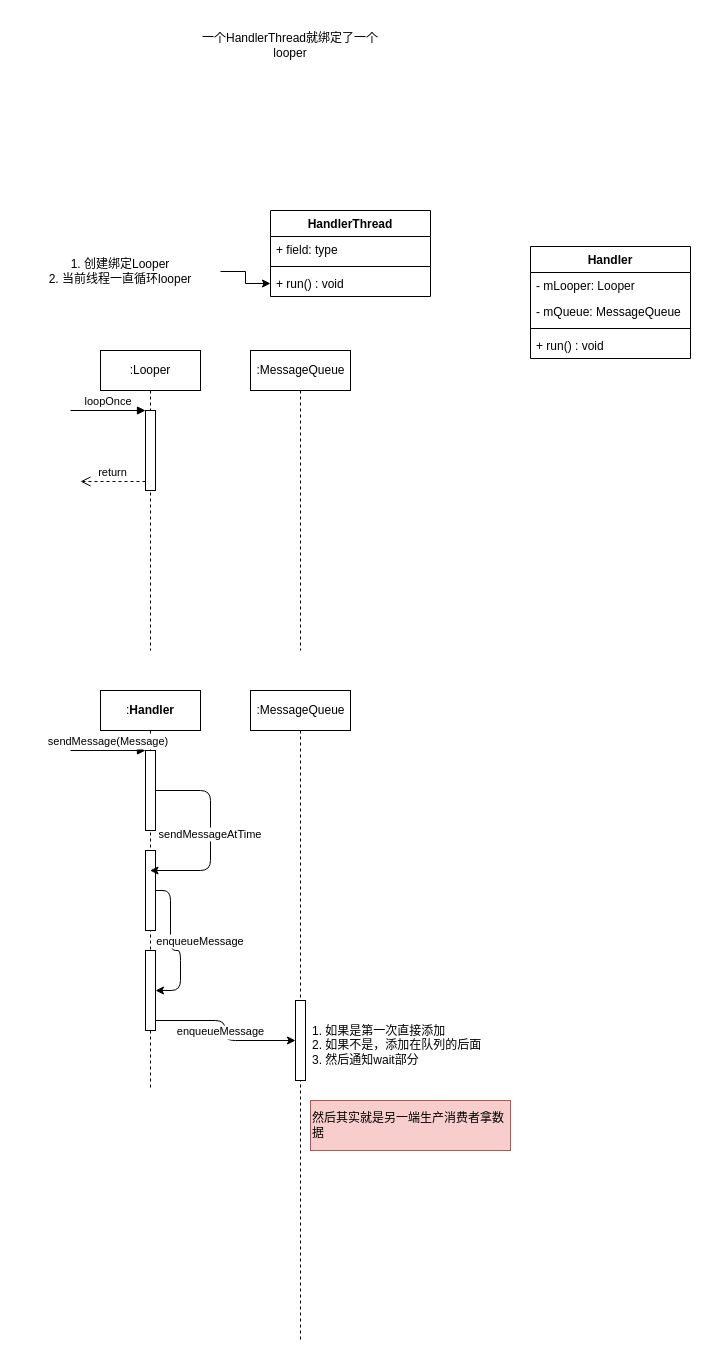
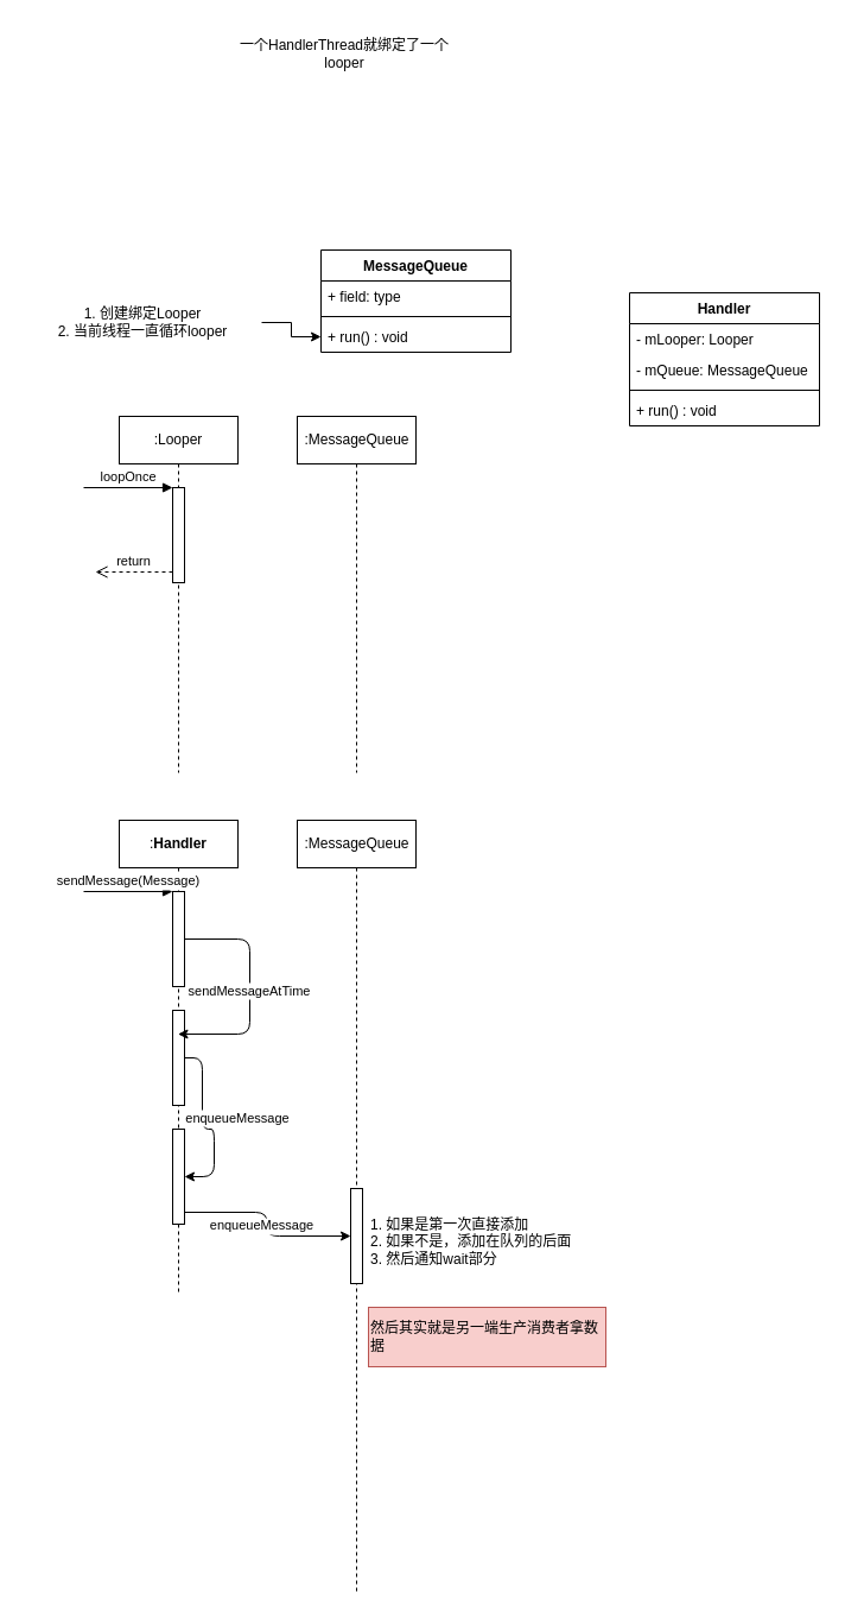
  <mxCell id="0" />
  <mxCell id="1" parent="0" />
- <mxCell id="2" value="HandlerThread" style="swimlane;fontStyle=1;align=center;verticalAlign=top;childLayout=stackLayout;horizontal=1;startSize=26;horizontalStack=0;resizeParent=1;resizeParentMax=0;resizeLast=0;collapsible=1;marginBottom=0;" vertex="1" parent="1"><mxGeometry x="270" y="210" width="160" height="86" as="geometry" /></mxCell>
+ <mxCell id="2" value="MessageQueue" style="swimlane;fontStyle=1;align=center;verticalAlign=top;childLayout=stackLayout;horizontal=1;startSize=26;horizontalStack=0;resizeParent=1;resizeParentMax=0;resizeLast=0;collapsible=1;marginBottom=0;" vertex="1" parent="1"><mxGeometry x="270" y="210" width="160" height="86" as="geometry" /></mxCell>
  <mxCell id="3" value="+ field: type" style="text;strokeColor=none;fillColor=none;align=left;verticalAlign=top;spacingLeft=4;spacingRight=4;overflow=hidden;rotatable=0;points=[[0,0.5],[1,0.5]];portConstraint=eastwest;" vertex="1" parent="2"><mxGeometry y="26" width="160" height="26" as="geometry" /></mxCell>
  <mxCell id="4" value="" style="line;strokeWidth=1;fillColor=none;align=left;verticalAlign=middle;spacingTop=-1;spacingLeft=3;spacingRight=3;rotatable=0;labelPosition=right;points=[];portConstraint=eastwest;" vertex="1" parent="2"><mxGeometry y="52" width="160" height="8" as="geometry" /></mxCell>
  <mxCell id="5" value="+ run() : void&#10;" style="text;strokeColor=none;fillColor=none;align=left;verticalAlign=top;spacingLeft=4;spacingRight=4;overflow=hidden;rotatable=0;points=[[0,0.5],[1,0.5]];portConstraint=eastwest;" vertex="1" parent="2"><mxGeometry y="60" width="160" height="26" as="geometry" /></mxCell>
  <mxCell id="6" value="一个HandlerThread就绑定了一个looper" style="text;html=1;strokeColor=none;fillColor=none;align=center;verticalAlign=middle;whiteSpace=wrap;rounded=0;" vertex="1" parent="1"><mxGeometry x="190" y="20" width="200" height="50" as="geometry" /></mxCell>
  <mxCell id="7" style="edgeStyle=orthogonalEdgeStyle;rounded=0;orthogonalLoop=1;jettySize=auto;html=1;" edge="1" parent="1" source="8" target="5"><mxGeometry relative="1" as="geometry" /></mxCell>
  <mxCell id="8" value="1. 创建绑定Looper&lt;br&gt;2. 当前线程一直循环looper" style="text;html=1;strokeColor=none;fillColor=none;align=center;verticalAlign=middle;whiteSpace=wrap;rounded=0;" vertex="1" parent="1"><mxGeometry x="20" y="246" width="200" height="50" as="geometry" /></mxCell>
  <mxCell id="9" value=":Looper" style="shape=umlLifeline;perimeter=lifelinePerimeter;whiteSpace=wrap;html=1;container=1;collapsible=0;recursiveResize=0;outlineConnect=0;" vertex="1" parent="1"><mxGeometry x="100" y="350" width="100" height="300" as="geometry" /></mxCell>
  <mxCell id="10" value="" style="html=1;points=[];perimeter=orthogonalPerimeter;" vertex="1" parent="9"><mxGeometry x="45" y="60" width="10" height="80" as="geometry" /></mxCell>
  <mxCell id="11" value="loopOnce" style="verticalAlign=bottom;endArrow=block;entryX=0;entryY=0;rounded=0;" edge="1" target="10" parent="9"><mxGeometry relative="1" as="geometry"><mxPoint x="-30" y="60" as="sourcePoint" /></mxGeometry></mxCell>
  <mxCell id="12" value="return" style="html=1;verticalAlign=bottom;endArrow=open;dashed=1;endSize=8;exitX=0;exitY=0.95;rounded=0;" edge="1" parent="9"><mxGeometry relative="1" as="geometry"><mxPoint x="-20" y="131" as="targetPoint" /><mxPoint x="45.0" y="131.0" as="sourcePoint" /></mxGeometry></mxCell>
  <mxCell id="13" value=":MessageQueue" style="shape=umlLifeline;perimeter=lifelinePerimeter;container=1;collapsible=0;recursiveResize=0;outlineConnect=0;html=1;" vertex="1" parent="1"><mxGeometry x="250" y="350" width="100" height="300" as="geometry" /></mxCell>
  <mxCell id="14" value=":&lt;span style=&quot;font-weight: 700;&quot;&gt;Handler&lt;/span&gt;" style="shape=umlLifeline;perimeter=lifelinePerimeter;whiteSpace=wrap;html=1;container=1;collapsible=0;recursiveResize=0;outlineConnect=0;" vertex="1" parent="1"><mxGeometry x="100" y="690" width="100" height="400" as="geometry" /></mxCell>
  <mxCell id="15" value="" style="html=1;points=[];perimeter=orthogonalPerimeter;" vertex="1" parent="14"><mxGeometry x="45" y="60" width="10" height="80" as="geometry" /></mxCell>
  <mxCell id="16" value="sendMessage(Message)" style="verticalAlign=bottom;endArrow=block;entryX=0;entryY=0;rounded=0;" edge="1" parent="14" target="15"><mxGeometry relative="1" as="geometry"><mxPoint x="-30" y="60" as="sourcePoint" /></mxGeometry></mxCell>
  <mxCell id="17" value="enqueueMessage" style="edgeStyle=orthogonalEdgeStyle;rounded=1;orthogonalLoop=1;jettySize=auto;html=0;" edge="1" parent="14" source="18" target="20"><mxGeometry x="0.133" y="22" relative="1" as="geometry"><Array as="points"><mxPoint x="70" y="200" /><mxPoint x="70" y="260" /><mxPoint x="80" y="260" /><mxPoint x="80" y="300" /></Array><mxPoint x="-2" y="-10" as="offset" /></mxGeometry></mxCell>
  <mxCell id="18" value="" style="html=1;points=[];perimeter=orthogonalPerimeter;" vertex="1" parent="14"><mxGeometry x="45" y="160" width="10" height="80" as="geometry" /></mxCell>
  <mxCell id="19" value="sendMessageAtTime" style="edgeStyle=orthogonalEdgeStyle;rounded=1;orthogonalLoop=1;jettySize=auto;html=0;" edge="1" parent="14" source="15" target="14"><mxGeometry relative="1" as="geometry"><Array as="points"><mxPoint x="110" y="100" /><mxPoint x="110" y="180" /></Array></mxGeometry></mxCell>
  <mxCell id="20" value="" style="html=1;points=[];perimeter=orthogonalPerimeter;" vertex="1" parent="14"><mxGeometry x="45" y="260" width="10" height="80" as="geometry" /></mxCell>
  <mxCell id="21" value=":MessageQueue" style="shape=umlLifeline;perimeter=lifelinePerimeter;container=1;collapsible=0;recursiveResize=0;outlineConnect=0;html=1;" vertex="1" parent="1"><mxGeometry x="250" y="690" width="100" height="650" as="geometry" /></mxCell>
  <mxCell id="22" value="" style="html=1;points=[];perimeter=orthogonalPerimeter;" vertex="1" parent="21"><mxGeometry x="45" y="310" width="10" height="80" as="geometry" /></mxCell>
  <mxCell id="23" value="Handler" style="swimlane;fontStyle=1;align=center;verticalAlign=top;childLayout=stackLayout;horizontal=1;startSize=26;horizontalStack=0;resizeParent=1;resizeParentMax=0;resizeLast=0;collapsible=1;marginBottom=0;" vertex="1" parent="1"><mxGeometry x="530" y="246" width="160" height="112" as="geometry" /></mxCell>
  <mxCell id="24" value="- mLooper: Looper" style="text;strokeColor=none;fillColor=none;align=left;verticalAlign=top;spacingLeft=4;spacingRight=4;overflow=hidden;rotatable=0;points=[[0,0.5],[1,0.5]];portConstraint=eastwest;" vertex="1" parent="23"><mxGeometry y="26" width="160" height="26" as="geometry" /></mxCell>
  <mxCell id="25" value="- mQueue: MessageQueue" style="text;strokeColor=none;fillColor=none;align=left;verticalAlign=top;spacingLeft=4;spacingRight=4;overflow=hidden;rotatable=0;points=[[0,0.5],[1,0.5]];portConstraint=eastwest;" vertex="1" parent="23"><mxGeometry y="52" width="160" height="26" as="geometry" /></mxCell>
  <mxCell id="26" value="" style="line;strokeWidth=1;fillColor=none;align=left;verticalAlign=middle;spacingTop=-1;spacingLeft=3;spacingRight=3;rotatable=0;labelPosition=right;points=[];portConstraint=eastwest;" vertex="1" parent="23"><mxGeometry y="78" width="160" height="8" as="geometry" /></mxCell>
  <mxCell id="27" value="+ run() : void&#10;" style="text;strokeColor=none;fillColor=none;align=left;verticalAlign=top;spacingLeft=4;spacingRight=4;overflow=hidden;rotatable=0;points=[[0,0.5],[1,0.5]];portConstraint=eastwest;" vertex="1" parent="23"><mxGeometry y="86" width="160" height="26" as="geometry" /></mxCell>
  <mxCell id="28" style="edgeStyle=orthogonalEdgeStyle;rounded=1;orthogonalLoop=1;jettySize=auto;html=0;" edge="1" parent="1" source="20" target="22"><mxGeometry relative="1" as="geometry"><Array as="points"><mxPoint x="225" y="1020" /><mxPoint x="225" y="1040" /></Array></mxGeometry></mxCell>
  <mxCell id="29" value="enqueueMessage" style="edgeLabel;align=center;verticalAlign=middle;resizable=0;points=[];" vertex="1" connectable="0" parent="28"><mxGeometry x="-0.379" y="1" relative="1" as="geometry"><mxPoint x="15" y="11" as="offset" /></mxGeometry></mxCell>
  <mxCell id="30" value="1. 如果是第一次直接添加&lt;br&gt;2. 如果不是，添加在队列的后面&lt;br&gt;3. 然后通知wait部分" style="text;html=1;strokeColor=none;fillColor=none;align=left;verticalAlign=middle;whiteSpace=wrap;rounded=0;" vertex="1" parent="1"><mxGeometry x="310" y="1020" width="200" height="50" as="geometry" /></mxCell>
  <mxCell id="31" value="然后其实就是另一端生产消费者拿数据" style="text;html=1;strokeColor=#b85450;fillColor=#f8cecc;align=left;verticalAlign=middle;whiteSpace=wrap;rounded=0;" vertex="1" parent="1"><mxGeometry x="310" y="1100" width="200" height="50" as="geometry" /></mxCell>
